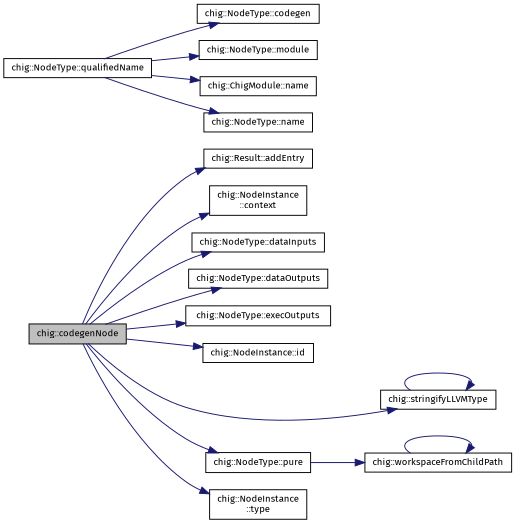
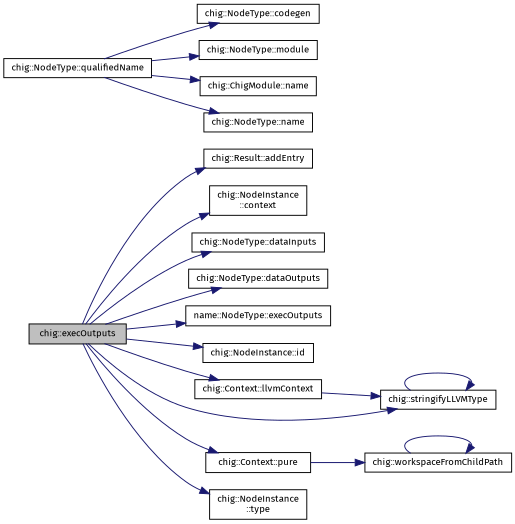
  digraph {
    fontname="Fira Sans"
    rankdir=LR
    node [color=black fillcolor=white fontname="Fira Sans" fontsize=10 shape=record style=filled]
    edge [color=midnightblue fontname="Fira Sans" fontsize=10 labelfontname=Helvetica labelfontsize=10 style=solid]
-   n1 [fillcolor=grey75 fontcolor=black height=0.2 label="chig::codegenNode" width=0.4]
+   n1 [fillcolor=grey75 fontcolor=black height=0.2 label="chig::execOutputs" width=0.4]
    n2 [height=0.2 label="chig::Result::addEntry" width=0.4]
    n3 [height=0.2 label="chig::NodeInstance\l::context" width=0.4]
    n4 [height=0.2 label="chig::NodeType::dataInputs" width=0.4]
    n5 [height=0.2 label="chig::NodeType::dataOutputs" width=0.4]
-   n6 [height=0.2 label="chig::NodeType::execOutputs" width=0.4]
+   n6 [height=0.2 label="name::NodeType::execOutputs" width=0.4]
    n7 [height=0.2 label="chig::NodeInstance::id" width=0.4]
+   n8 [height=0.2 label="chig::Context::llvmContext" width=0.4]
    n9 [height=0.2 label="chig::stringifyLLVMType" width=0.4]
-   n10 [height=0.2 label="chig::NodeType::pure" width=0.4]
+   n10 [height=0.2 label="chig::Context::pure" width=0.4]
    n11 [height=0.2 label="chig::NodeInstance\l::type" width=0.4]
    n12 [height=0.2 label="chig::NodeType::codegen" width=0.4]
    n13 [height=0.2 label="chig::workspaceFromChildPath" width=0.4]
    n14 [height=0.2 label="chig::NodeType::qualifiedName" width=0.4]
    n15 [height=0.2 label="chig::NodeType::module" width=0.4]
    n16 [height=0.2 label="chig::ChigModule::name" width=0.4]
    n17 [height=0.2 label="chig::NodeType::name" width=0.4]
    n1 -> n2
    n1 -> n3
    n1 -> n4
    n1 -> n5
    n1 -> n6
    n1 -> n7
+   n1 -> n8
    n1 -> n9
    n1 -> n10
    n1 -> n11
+   n8 -> n9
    n9 -> n9
    n10 -> n13
    n13 -> n13
    n14 -> n12
    n14 -> n15
    n14 -> n16
    n14 -> n17
  }
